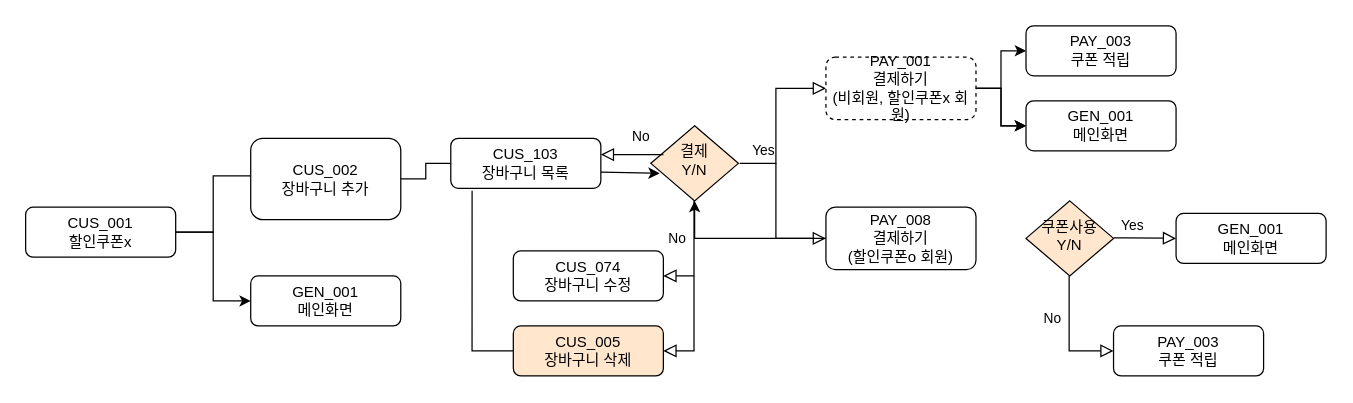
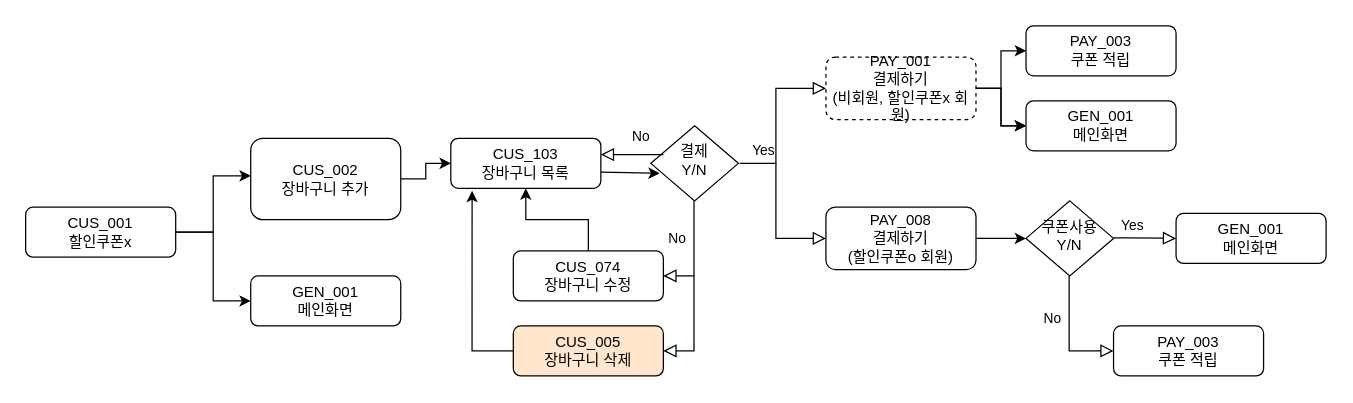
  <mxCell id="0" />
  <mxCell id="1" parent="0" />
+ <mxCell id="2" value="" style="edgeStyle=orthogonalEdgeStyle;rounded=0;orthogonalLoop=1;jettySize=auto;html=1;entryX=0.5;entryY=1;entryDx=0;entryDy=0;" edge="1" parent="1" source="3" target="5"><mxGeometry relative="1" as="geometry" /></mxCell>
  <mxCell id="3" value="CUS_074&lt;br&gt;장바구니 수정" style="rounded=1;whiteSpace=wrap;html=1;fontSize=12;glass=0;strokeWidth=1;shadow=0;" vertex="1" parent="1"><mxGeometry x="410" y="200" width="120" height="40" as="geometry" /></mxCell>
  <mxCell id="4" value="" style="edgeStyle=orthogonalEdgeStyle;rounded=0;orthogonalLoop=1;jettySize=auto;html=1;entryX=0.1;entryY=0.633;entryDx=0;entryDy=0;entryPerimeter=0;" edge="1" parent="1" target="12"><mxGeometry relative="1" as="geometry"><mxPoint x="480" y="137" as="sourcePoint" /><mxPoint x="520" y="137" as="targetPoint" /></mxGeometry></mxCell>
  <mxCell id="5" value="CUS_103&lt;br&gt;장바구니 목록" style="rounded=1;whiteSpace=wrap;html=1;fontSize=12;glass=0;strokeWidth=1;shadow=0;" vertex="1" parent="1"><mxGeometry x="360" y="110" width="120" height="40" as="geometry" /></mxCell>
  <mxCell id="6" value="GEN_001&lt;br&gt;메인화면" style="rounded=1;whiteSpace=wrap;html=1;fontSize=12;glass=0;strokeWidth=1;shadow=0;" vertex="1" parent="1"><mxGeometry x="200" y="220" width="120" height="40" as="geometry" /></mxCell>
- <mxCell id="7" value="" style="edgeStyle=orthogonalEdgeStyle;rounded=0;orthogonalLoop=1;jettySize=auto;html=1;endArrow=none;" edge="1" parent="1" source="8" target="5"><mxGeometry relative="1" as="geometry" /></mxCell>
+ <mxCell id="7" value="" style="edgeStyle=orthogonalEdgeStyle;rounded=0;orthogonalLoop=1;jettySize=auto;html=1;" edge="1" parent="1" source="8" target="5"><mxGeometry relative="1" as="geometry" /></mxCell>
  <mxCell id="8" value="CUS_002&lt;br&gt;장바구니 추가" style="rounded=1;whiteSpace=wrap;html=1;fontSize=12;glass=0;strokeWidth=1;shadow=0;" vertex="1" parent="1"><mxGeometry x="200" y="110" width="120" height="65" as="geometry" /></mxCell>
- <mxCell id="9" value="" style="edgeStyle=orthogonalEdgeStyle;rounded=0;orthogonalLoop=1;jettySize=auto;html=1;endArrow=none;" edge="1" parent="1" source="11" target="8"><mxGeometry relative="1" as="geometry"><Array as="points"><mxPoint x="170" y="185" /><mxPoint x="170" y="140" /></Array></mxGeometry></mxCell>
+ <mxCell id="9" value="" style="edgeStyle=orthogonalEdgeStyle;rounded=0;orthogonalLoop=1;jettySize=auto;html=1;" edge="1" parent="1" source="11" target="8"><mxGeometry relative="1" as="geometry"><Array as="points"><mxPoint x="170" y="185" /><mxPoint x="170" y="140" /></Array></mxGeometry></mxCell>
  <mxCell id="10" style="edgeStyle=orthogonalEdgeStyle;rounded=0;orthogonalLoop=1;jettySize=auto;html=1;entryX=0;entryY=0.5;entryDx=0;entryDy=0;" edge="1" parent="1" source="11" target="6"><mxGeometry relative="1" as="geometry" /></mxCell>
  <mxCell id="11" value="CUS_001&lt;br&gt;할인쿠폰x" style="rounded=1;whiteSpace=wrap;html=1;fontSize=12;glass=0;strokeWidth=1;shadow=0;" vertex="1" parent="1"><mxGeometry x="20" y="165" width="120" height="40" as="geometry" /></mxCell>
- <mxCell id="12" value="결제&lt;br&gt;Y/N" style="rhombus;whiteSpace=wrap;html=1;shadow=0;fontFamily=Helvetica;fontSize=12;align=center;strokeWidth=1;spacing=6;spacingTop=-4;fillColor=#ffe6cc;" vertex="1" parent="1"><mxGeometry x="520" y="100" width="70" height="60" as="geometry" /></mxCell>
+ <mxCell id="12" value="결제&lt;br&gt;Y/N" style="rhombus;whiteSpace=wrap;html=1;shadow=0;fontFamily=Helvetica;fontSize=12;align=center;strokeWidth=1;spacing=6;spacingTop=-4;" vertex="1" parent="1"><mxGeometry x="520" y="100" width="70" height="60" as="geometry" /></mxCell>
  <mxCell id="13" value="Yes" style="edgeStyle=orthogonalEdgeStyle;rounded=0;html=1;jettySize=auto;orthogonalLoop=1;fontSize=11;endArrow=block;endFill=0;endSize=8;strokeWidth=1;shadow=0;labelBackgroundColor=none;entryX=0;entryY=0.5;entryDx=0;entryDy=0;" edge="1" parent="1" target="21"><mxGeometry x="-0.395" y="10" relative="1" as="geometry"><mxPoint as="offset" /><mxPoint x="591" y="130" as="sourcePoint" /><mxPoint x="660" y="90" as="targetPoint" /><Array as="points"><mxPoint x="620" y="130" /><mxPoint x="620" y="70" /></Array></mxGeometry></mxCell>
  <mxCell id="14" value="No" style="rounded=0;html=1;jettySize=auto;orthogonalLoop=1;fontSize=11;endArrow=block;endFill=0;endSize=8;strokeWidth=1;shadow=0;labelBackgroundColor=none;edgeStyle=orthogonalEdgeStyle;" edge="1" parent="1"><mxGeometry x="-0.298" y="-14" relative="1" as="geometry"><mxPoint as="offset" /><mxPoint x="554.5" y="160" as="sourcePoint" /><mxPoint x="530" y="220" as="targetPoint" /><Array as="points"><mxPoint x="555" y="220" /></Array></mxGeometry></mxCell>
- <mxCell id="15" style="edgeStyle=orthogonalEdgeStyle;rounded=0;orthogonalLoop=1;jettySize=auto;html=1;entryX=0.142;entryY=1.05;entryDx=0;entryDy=0;entryPerimeter=0;endArrow=none;" edge="1" parent="1" source="16" target="5"><mxGeometry relative="1" as="geometry"><Array as="points"><mxPoint x="377" y="280" /></Array></mxGeometry></mxCell>
+ <mxCell id="15" style="edgeStyle=orthogonalEdgeStyle;rounded=0;orthogonalLoop=1;jettySize=auto;html=1;entryX=0.142;entryY=1.05;entryDx=0;entryDy=0;entryPerimeter=0;" edge="1" parent="1" source="16" target="5"><mxGeometry relative="1" as="geometry"><Array as="points"><mxPoint x="377" y="280" /></Array></mxGeometry></mxCell>
  <mxCell id="16" value="CUS_005&lt;br&gt;장바구니 삭제" style="rounded=1;whiteSpace=wrap;html=1;fontSize=12;glass=0;strokeWidth=1;shadow=0;fillColor=#ffe6cc;" vertex="1" parent="1"><mxGeometry x="410" y="260" width="120" height="40" as="geometry" /></mxCell>
  <mxCell id="17" value="" style="rounded=0;html=1;jettySize=auto;orthogonalLoop=1;fontSize=11;endArrow=block;endFill=0;endSize=8;strokeWidth=1;shadow=0;labelBackgroundColor=none;edgeStyle=orthogonalEdgeStyle;entryX=1;entryY=0.5;entryDx=0;entryDy=0;" edge="1" parent="1" target="16"><mxGeometry x="-0.064" y="-74" relative="1" as="geometry"><mxPoint as="offset" /><mxPoint x="554.5" y="220" as="sourcePoint" /><mxPoint x="580" y="280" as="targetPoint" /><Array as="points"><mxPoint x="555" y="280" /><mxPoint x="540" y="280" /></Array></mxGeometry></mxCell>
  <mxCell id="18" value="" style="edgeStyle=orthogonalEdgeStyle;rounded=0;orthogonalLoop=1;jettySize=auto;html=1;" edge="1" parent="1" source="21" target="25"><mxGeometry relative="1" as="geometry" /></mxCell>
  <mxCell id="19" value="" style="edgeStyle=orthogonalEdgeStyle;rounded=0;orthogonalLoop=1;jettySize=auto;html=1;" edge="1" parent="1" source="21" target="25"><mxGeometry relative="1" as="geometry" /></mxCell>
  <mxCell id="20" style="edgeStyle=orthogonalEdgeStyle;rounded=0;orthogonalLoop=1;jettySize=auto;html=1;entryX=0;entryY=0.5;entryDx=0;entryDy=0;" edge="1" parent="1" source="21" target="22"><mxGeometry relative="1" as="geometry" /></mxCell>
  <mxCell id="21" value="PAY_001&lt;br&gt;결제하기&lt;br&gt;(비회원, 할인쿠폰x 회원)" style="rounded=1;whiteSpace=wrap;html=1;fontSize=12;glass=0;strokeWidth=1;shadow=0;dashed=1;" vertex="1" parent="1"><mxGeometry x="660" y="45" width="120" height="50" as="geometry" /></mxCell>
  <mxCell id="22" value="PAY_003&lt;br&gt;쿠폰 적립" style="rounded=1;whiteSpace=wrap;html=1;fontSize=12;glass=0;strokeWidth=1;shadow=0;" vertex="1" parent="1"><mxGeometry x="820" y="20" width="120" height="40" as="geometry" /></mxCell>
- <mxCell id="23" value="" style="edgeStyle=orthogonalEdgeStyle;rounded=0;orthogonalLoop=1;jettySize=auto;html=1;" edge="1" parent="1" source="24" target="12"><mxGeometry relative="1" as="geometry" /></mxCell>
+ <mxCell id="23" value="" style="edgeStyle=orthogonalEdgeStyle;rounded=0;orthogonalLoop=1;jettySize=auto;html=1;" edge="1" parent="1" source="24" target="27"><mxGeometry relative="1" as="geometry" /></mxCell>
  <mxCell id="24" value="PAY_008&lt;br&gt;결제하기&lt;br&gt;(할인쿠폰o 회원)" style="rounded=1;whiteSpace=wrap;html=1;fontSize=12;glass=0;strokeWidth=1;shadow=0;" vertex="1" parent="1"><mxGeometry x="660" y="165" width="120" height="50" as="geometry" /></mxCell>
  <mxCell id="25" value="GEN_001&lt;br&gt;메인화면" style="rounded=1;whiteSpace=wrap;html=1;fontSize=12;glass=0;strokeWidth=1;shadow=0;" vertex="1" parent="1"><mxGeometry x="820" y="80" width="120" height="40" as="geometry" /></mxCell>
  <mxCell id="26" value="" style="edgeStyle=orthogonalEdgeStyle;rounded=0;html=1;jettySize=auto;orthogonalLoop=1;fontSize=11;endArrow=block;endFill=0;endSize=8;strokeWidth=1;shadow=0;labelBackgroundColor=none;" edge="1" parent="1"><mxGeometry x="0.467" y="-50" relative="1" as="geometry"><mxPoint as="offset" /><mxPoint x="620" y="130" as="sourcePoint" /><mxPoint x="660" y="190" as="targetPoint" /><Array as="points"><mxPoint x="620" y="190" /><mxPoint x="660" y="190" /></Array></mxGeometry></mxCell>
- <mxCell id="27" value="쿠폰사용&lt;br&gt;Y/N" style="rhombus;whiteSpace=wrap;html=1;shadow=0;fontFamily=Helvetica;fontSize=12;align=center;strokeWidth=1;spacing=6;spacingTop=-4;fillColor=#ffe6cc;" vertex="1" parent="1"><mxGeometry x="820" y="160" width="70" height="60" as="geometry" /></mxCell>
+ <mxCell id="27" value="쿠폰사용&lt;br&gt;Y/N" style="rhombus;whiteSpace=wrap;html=1;shadow=0;fontFamily=Helvetica;fontSize=12;align=center;strokeWidth=1;spacing=6;spacingTop=-4;" vertex="1" parent="1"><mxGeometry x="820" y="160" width="70" height="60" as="geometry" /></mxCell>
  <mxCell id="28" value="Yes" style="edgeStyle=orthogonalEdgeStyle;rounded=0;html=1;jettySize=auto;orthogonalLoop=1;fontSize=11;endArrow=block;endFill=0;endSize=8;strokeWidth=1;shadow=0;labelBackgroundColor=none;" edge="1" parent="1"><mxGeometry x="-0.395" y="10" relative="1" as="geometry"><mxPoint as="offset" /><mxPoint x="890" y="189.5" as="sourcePoint" /><mxPoint x="940" y="190" as="targetPoint" /><Array as="points"><mxPoint x="900" y="189.5" /><mxPoint x="900" y="189.5" /></Array></mxGeometry></mxCell>
  <mxCell id="29" value="No" style="rounded=0;html=1;jettySize=auto;orthogonalLoop=1;fontSize=11;endArrow=block;endFill=0;endSize=8;strokeWidth=1;shadow=0;labelBackgroundColor=none;edgeStyle=orthogonalEdgeStyle;" edge="1" parent="1"><mxGeometry x="-0.298" y="-14" relative="1" as="geometry"><mxPoint as="offset" /><mxPoint x="854.5" y="220" as="sourcePoint" /><mxPoint x="890" y="280" as="targetPoint" /><Array as="points"><mxPoint x="854.25" y="280" /></Array></mxGeometry></mxCell>
  <mxCell id="30" value="No" style="rounded=0;html=1;jettySize=auto;orthogonalLoop=1;fontSize=11;endArrow=block;endFill=0;endSize=8;strokeWidth=1;shadow=0;labelBackgroundColor=none;edgeStyle=orthogonalEdgeStyle;" edge="1" parent="1"><mxGeometry x="-0.298" y="-14" relative="1" as="geometry"><mxPoint as="offset" /><mxPoint x="530" y="123" as="sourcePoint" /><mxPoint x="480" y="123" as="targetPoint" /><Array as="points"><mxPoint x="480" y="123" /></Array></mxGeometry></mxCell>
  <mxCell id="31" value="GEN_001&lt;br&gt;메인화면" style="rounded=1;whiteSpace=wrap;html=1;fontSize=12;glass=0;strokeWidth=1;shadow=0;" vertex="1" parent="1"><mxGeometry x="940" y="170" width="120" height="40" as="geometry" /></mxCell>
  <mxCell id="32" value="PAY_003&lt;br&gt;쿠폰 적립" style="rounded=1;whiteSpace=wrap;html=1;fontSize=12;glass=0;strokeWidth=1;shadow=0;" vertex="1" parent="1"><mxGeometry x="890" y="260" width="120" height="40" as="geometry" /></mxCell>
